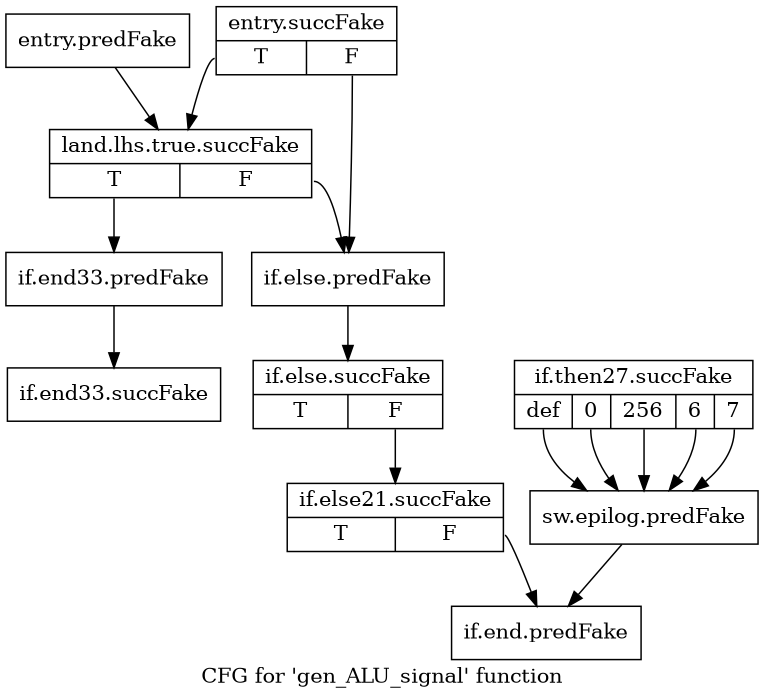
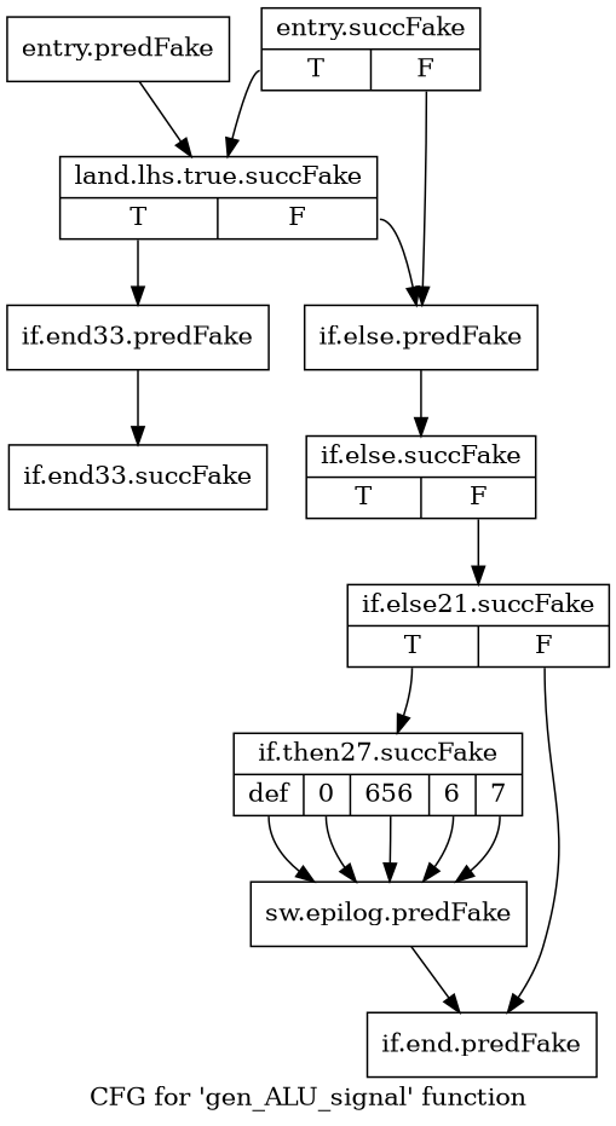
  digraph {
    label="CFG for 'gen_ALU_signal' function"
    node [shape=record filename="../../../../../src/cpp_files/libcpu.cpp"]
    edge [execusionnum=0 filename="../../../../../src/cpp_files/libcpu.cpp" tailport=s1]
    n1 [label="{entry.predFake}" filename=""]
    n2 [label="{land.lhs.true.succFake|{<s0>T|<s1>F}}" linenumber=112]
    n3 [label="{entry.succFake|{<s0>T|<s1>F}}" linenumber=112]
    n4 [label="{if.else.predFake}" linenumber=114]
    n5 [label="{if.end33.predFake}" linenumber=135]
    n6 [label="{if.else.succFake|{<s0>T|<s1>F}}" linenumber=114]
    n7 [label="{if.end33.succFake}" linenumber=135]
    n8 [label="{if.else21.succFake|{<s0>T|<s1>F}}" linenumber=116]
-   n9 [label="{if.then27.succFake|{<s0>def|<s1>0|<s2>256|<s3>6|<s4>7}}" linenumber=118]
+   n9 [label="{if.then27.succFake|{<s0>def|<s1>0|<s2>656|<s3>6|<s4>7}}" linenumber=118]
    n10 [label="{if.end.predFake}" filename=""]
    n11 [label="{sw.epilog.predFake}" linenumber=133]
    n1 -> n2 [tailport=""]
    n2 -> n4 [execusionnum="" filename=""]
    n2 -> n5 [tailport=s0]
    n3 -> n2 [tailport=s0]
    n3 -> n4 [execusionnum="" filename=""]
    n4 -> n6 [tailport=""]
    n5 -> n7 [tailport=""]
    n6 -> n8
+   n8 -> n9 [tailport=s0]
    n8 -> n10 [execusionnum="" filename=""]
    n9 -> n11 [tailport=s0 execusionnum="" filename=""]
    n9 -> n11
    n9 -> n11 [tailport=s2]
    n9 -> n11 [tailport=s3]
    n9 -> n11 [tailport=s4]
    n11 -> n10 [tailport=""]
  }
